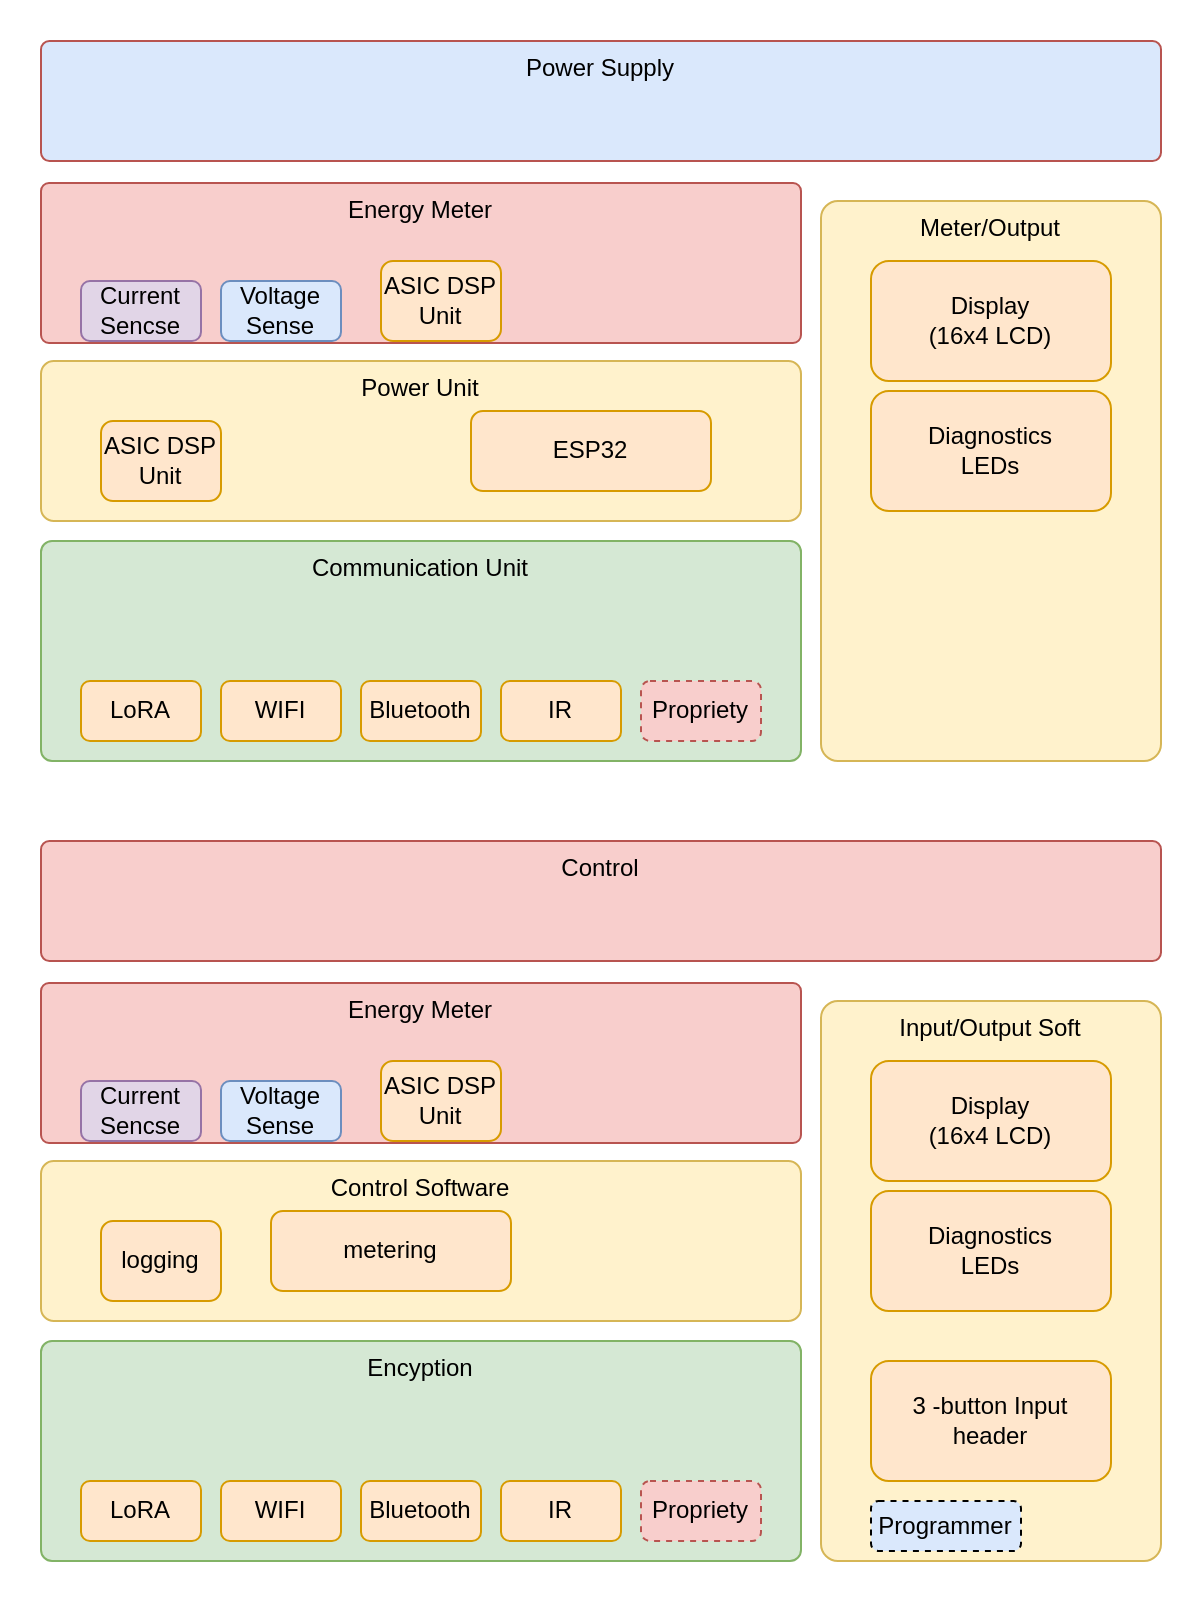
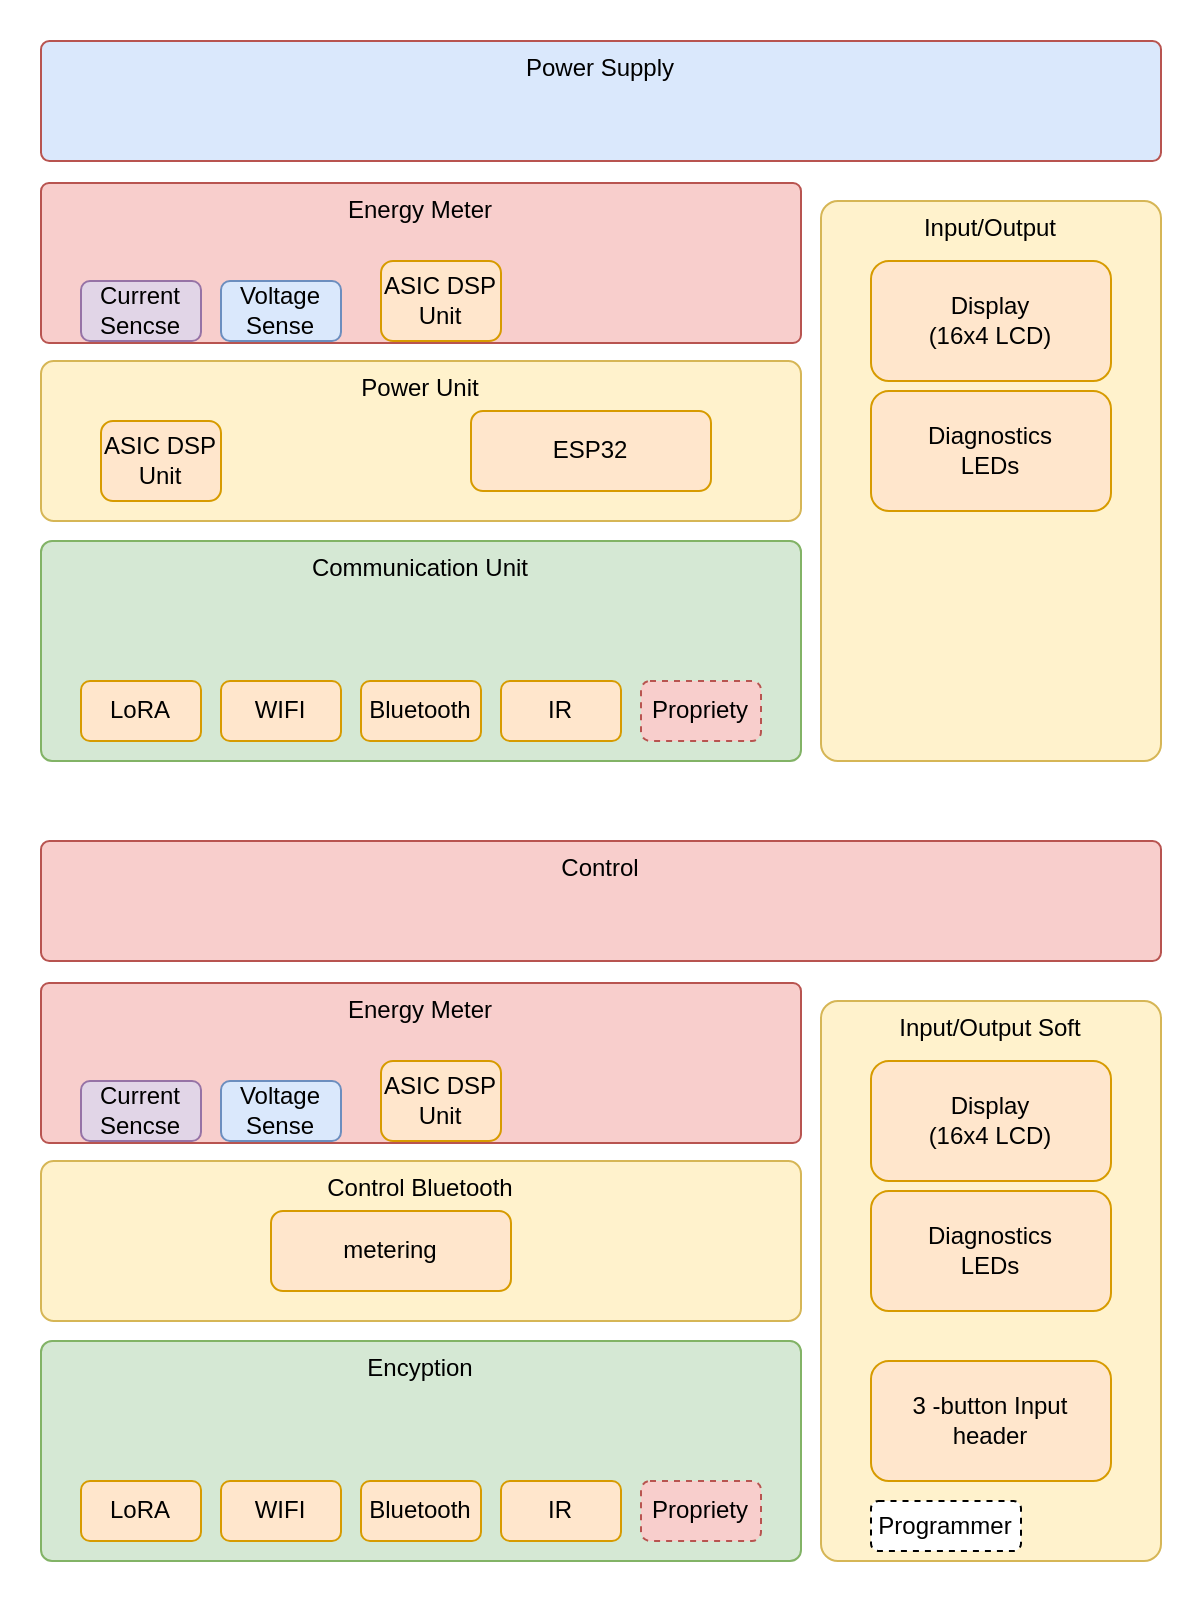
  <mxCell id="0" />
  <mxCell id="1" parent="0" />
- <mxCell id="2" value="Meter/Output" style="rounded=1;whiteSpace=wrap;html=1;verticalAlign=top;arcSize=5;fillColor=#fff2cc;strokeColor=#d6b656;" vertex="1" parent="1"><mxGeometry x="410" y="100" width="170" height="280" as="geometry" /></mxCell>
+ <mxCell id="2" value="Input/Output" style="rounded=1;whiteSpace=wrap;html=1;verticalAlign=top;arcSize=5;fillColor=#fff2cc;strokeColor=#d6b656;" vertex="1" parent="1"><mxGeometry x="410" y="100" width="170" height="280" as="geometry" /></mxCell>
  <mxCell id="3" value="&lt;div&gt;Display&lt;/div&gt;&lt;div&gt;(16x4 LCD)&lt;/div&gt;" style="rounded=1;whiteSpace=wrap;html=1;fillColor=#ffe6cc;strokeColor=#d79b00;" vertex="1" parent="1"><mxGeometry x="435" y="130" width="120" height="60" as="geometry" /></mxCell>
  <mxCell id="4" value="&lt;div&gt;Diagnostics&lt;/div&gt;&lt;div&gt;LEDs&lt;/div&gt;" style="rounded=1;whiteSpace=wrap;html=1;fillColor=#ffe6cc;strokeColor=#d79b00;" vertex="1" parent="1"><mxGeometry x="435" y="195" width="120" height="60" as="geometry" /></mxCell>
  <mxCell id="5" value="Energy Meter" style="rounded=1;whiteSpace=wrap;html=1;verticalAlign=top;fillColor=#f8cecc;strokeColor=#b85450;arcSize=5;" vertex="1" parent="1"><mxGeometry x="20" y="91" width="380" height="80" as="geometry" /></mxCell>
  <mxCell id="6" value="&lt;div&gt;Power Unit&lt;/div&gt;&lt;div&gt;&lt;br&gt;&lt;/div&gt;" style="rounded=1;whiteSpace=wrap;html=1;verticalAlign=top;fillColor=#fff2cc;strokeColor=#d6b656;arcSize=8;" vertex="1" parent="1"><mxGeometry x="20" y="180" width="380" height="80" as="geometry" /></mxCell>
  <mxCell id="7" value="Communication Unit" style="rounded=1;whiteSpace=wrap;html=1;verticalAlign=top;arcSize=5;fillColor=#d5e8d4;strokeColor=#82b366;" vertex="1" parent="1"><mxGeometry x="20" y="270" width="380" height="110" as="geometry" /></mxCell>
  <mxCell id="8" value="LoRA" style="rounded=1;whiteSpace=wrap;html=1;fillColor=#ffe6cc;strokeColor=#d79b00;" vertex="1" parent="1"><mxGeometry x="40" y="340" width="60" height="30" as="geometry" /></mxCell>
  <mxCell id="9" value="WIFI" style="rounded=1;whiteSpace=wrap;html=1;fillColor=#ffe6cc;strokeColor=#d79b00;" vertex="1" parent="1"><mxGeometry x="110" y="340" width="60" height="30" as="geometry" /></mxCell>
  <mxCell id="10" value="Bluetooth" style="rounded=1;whiteSpace=wrap;html=1;fillColor=#ffe6cc;strokeColor=#d79b00;" vertex="1" parent="1"><mxGeometry x="180" y="340" width="60" height="30" as="geometry" /></mxCell>
  <mxCell id="11" value="IR" style="rounded=1;whiteSpace=wrap;html=1;fillColor=#ffe6cc;strokeColor=#d79b00;" vertex="1" parent="1"><mxGeometry x="250" y="340" width="60" height="30" as="geometry" /></mxCell>
  <mxCell id="12" value="Propriety" style="rounded=1;whiteSpace=wrap;html=1;fillColor=#f8cecc;strokeColor=#b85450;dashed=1;" vertex="1" parent="1"><mxGeometry x="320" y="340" width="60" height="30" as="geometry" /></mxCell>
  <mxCell id="13" value="Voltage Sense" style="rounded=1;whiteSpace=wrap;html=1;fillColor=#dae8fc;strokeColor=#6c8ebf;" vertex="1" parent="1"><mxGeometry x="110" y="140" width="60" height="30" as="geometry" /></mxCell>
  <mxCell id="14" value="Current Sencse" style="rounded=1;whiteSpace=wrap;html=1;fillColor=#e1d5e7;strokeColor=#9673a6;" vertex="1" parent="1"><mxGeometry x="40" y="140" width="60" height="30" as="geometry" /></mxCell>
  <mxCell id="15" value="ASIC DSP Unit" style="rounded=1;whiteSpace=wrap;html=1;fillColor=#ffe6cc;strokeColor=#d79b00;" vertex="1" parent="1"><mxGeometry x="190" y="130" width="60" height="40" as="geometry" /></mxCell>
  <mxCell id="16" value="Power Supply" style="rounded=1;whiteSpace=wrap;html=1;verticalAlign=top;fillColor=#dae8fc;strokeColor=#b85450;arcSize=7;" vertex="1" parent="1"><mxGeometry x="20" y="20" width="560" height="60" as="geometry" /></mxCell>
  <mxCell id="17" value="ASIC DSP Unit" style="rounded=1;whiteSpace=wrap;html=1;fillColor=#ffe6cc;strokeColor=#d79b00;" vertex="1" parent="1"><mxGeometry x="50" y="210" width="60" height="40" as="geometry" /></mxCell>
  <mxCell id="18" value="ESP32" style="rounded=1;whiteSpace=wrap;html=1;fillColor=#ffe6cc;strokeColor=#d79b00;" vertex="1" parent="1"><mxGeometry x="235" y="205" width="120" height="40" as="geometry" /></mxCell>
  <mxCell id="19" value="Input/Output Soft" style="rounded=1;whiteSpace=wrap;html=1;verticalAlign=top;arcSize=5;fillColor=#fff2cc;strokeColor=#d6b656;" vertex="1" parent="1"><mxGeometry x="410" y="500" width="170" height="280" as="geometry" /></mxCell>
  <mxCell id="20" value="&lt;div&gt;Display&lt;/div&gt;&lt;div&gt;(16x4 LCD)&lt;/div&gt;" style="rounded=1;whiteSpace=wrap;html=1;fillColor=#ffe6cc;strokeColor=#d79b00;" vertex="1" parent="1"><mxGeometry x="435" y="530" width="120" height="60" as="geometry" /></mxCell>
  <mxCell id="21" value="3 -button Input header" style="rounded=1;whiteSpace=wrap;html=1;fillColor=#ffe6cc;strokeColor=#d79b00;" vertex="1" parent="1"><mxGeometry x="435" y="680" width="120" height="60" as="geometry" /></mxCell>
  <mxCell id="22" value="&lt;div&gt;Diagnostics&lt;/div&gt;&lt;div&gt;LEDs&lt;/div&gt;" style="rounded=1;whiteSpace=wrap;html=1;fillColor=#ffe6cc;strokeColor=#d79b00;" vertex="1" parent="1"><mxGeometry x="435" y="595" width="120" height="60" as="geometry" /></mxCell>
  <mxCell id="23" value="Energy Meter" style="rounded=1;whiteSpace=wrap;html=1;verticalAlign=top;fillColor=#f8cecc;strokeColor=#b85450;arcSize=5;" vertex="1" parent="1"><mxGeometry x="20" y="491" width="380" height="80" as="geometry" /></mxCell>
- <mxCell id="24" value="&lt;div&gt;Control Software&lt;/div&gt;&lt;div&gt;&lt;br&gt;&lt;/div&gt;" style="rounded=1;whiteSpace=wrap;html=1;verticalAlign=top;fillColor=#fff2cc;strokeColor=#d6b656;arcSize=8;" vertex="1" parent="1"><mxGeometry x="20" y="580" width="380" height="80" as="geometry" /></mxCell>
+ <mxCell id="24" value="&lt;div&gt;Control Bluetooth&lt;/div&gt;&lt;div&gt;&lt;br&gt;&lt;/div&gt;" style="rounded=1;whiteSpace=wrap;html=1;verticalAlign=top;fillColor=#fff2cc;strokeColor=#d6b656;arcSize=8;" vertex="1" parent="1"><mxGeometry x="20" y="580" width="380" height="80" as="geometry" /></mxCell>
  <mxCell id="25" value="Encyption" style="rounded=1;whiteSpace=wrap;html=1;verticalAlign=top;arcSize=5;fillColor=#d5e8d4;strokeColor=#82b366;" vertex="1" parent="1"><mxGeometry x="20" y="670" width="380" height="110" as="geometry" /></mxCell>
  <mxCell id="26" value="LoRA" style="rounded=1;whiteSpace=wrap;html=1;fillColor=#ffe6cc;strokeColor=#d79b00;" vertex="1" parent="1"><mxGeometry x="40" y="740" width="60" height="30" as="geometry" /></mxCell>
  <mxCell id="27" value="WIFI" style="rounded=1;whiteSpace=wrap;html=1;fillColor=#ffe6cc;strokeColor=#d79b00;" vertex="1" parent="1"><mxGeometry x="110" y="740" width="60" height="30" as="geometry" /></mxCell>
  <mxCell id="28" value="Bluetooth" style="rounded=1;whiteSpace=wrap;html=1;fillColor=#ffe6cc;strokeColor=#d79b00;" vertex="1" parent="1"><mxGeometry x="180" y="740" width="60" height="30" as="geometry" /></mxCell>
  <mxCell id="29" value="IR" style="rounded=1;whiteSpace=wrap;html=1;fillColor=#ffe6cc;strokeColor=#d79b00;" vertex="1" parent="1"><mxGeometry x="250" y="740" width="60" height="30" as="geometry" /></mxCell>
  <mxCell id="30" value="Propriety" style="rounded=1;whiteSpace=wrap;html=1;fillColor=#f8cecc;strokeColor=#b85450;dashed=1;" vertex="1" parent="1"><mxGeometry x="320" y="740" width="60" height="30" as="geometry" /></mxCell>
  <mxCell id="31" value="Voltage Sense" style="rounded=1;whiteSpace=wrap;html=1;fillColor=#dae8fc;strokeColor=#6c8ebf;" vertex="1" parent="1"><mxGeometry x="110" y="540" width="60" height="30" as="geometry" /></mxCell>
  <mxCell id="32" value="Current Sencse" style="rounded=1;whiteSpace=wrap;html=1;fillColor=#e1d5e7;strokeColor=#9673a6;" vertex="1" parent="1"><mxGeometry x="40" y="540" width="60" height="30" as="geometry" /></mxCell>
  <mxCell id="33" value="ASIC DSP Unit" style="rounded=1;whiteSpace=wrap;html=1;fillColor=#ffe6cc;strokeColor=#d79b00;" vertex="1" parent="1"><mxGeometry x="190" y="530" width="60" height="40" as="geometry" /></mxCell>
  <mxCell id="34" value="Control" style="rounded=1;whiteSpace=wrap;html=1;verticalAlign=top;fillColor=#f8cecc;strokeColor=#b85450;arcSize=7;" vertex="1" parent="1"><mxGeometry x="20" y="420" width="560" height="60" as="geometry" /></mxCell>
- <mxCell id="35" value="logging" style="rounded=1;whiteSpace=wrap;html=1;fillColor=#ffe6cc;strokeColor=#d79b00;" vertex="1" parent="1"><mxGeometry x="50" y="610" width="60" height="40" as="geometry" /></mxCell>
  <mxCell id="36" value="&lt;div&gt;metering&lt;/div&gt;" style="rounded=1;whiteSpace=wrap;html=1;fillColor=#ffe6cc;strokeColor=#d79b00;" vertex="1" parent="1"><mxGeometry x="135" y="605" width="120" height="40" as="geometry" /></mxCell>
- <mxCell id="37" value="Programmer" style="rounded=1;whiteSpace=wrap;html=1;dashed=1;fillColor=#dae8fc;" vertex="1" parent="1"><mxGeometry x="435" y="750" width="75" height="25" as="geometry" /></mxCell>
+ <mxCell id="37" value="Programmer" style="rounded=1;whiteSpace=wrap;html=1;dashed=1;" vertex="1" parent="1"><mxGeometry x="435" y="750" width="75" height="25" as="geometry" /></mxCell>
